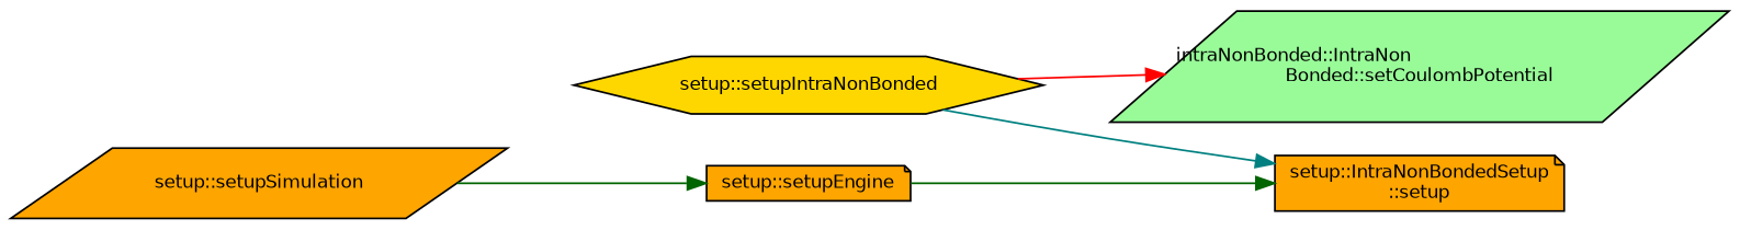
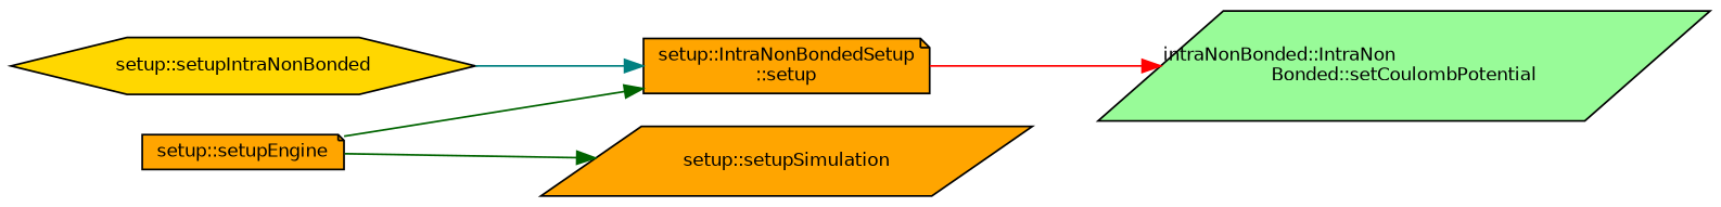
  digraph {
    rankdir=RL
    node [color=black fillcolor=orange fontname=Helvetica fontsize=10 shape=parallelogram style=filled]
    edge [color=darkgreen dir=back fontname=Helvetica fontsize=10 labelfontname=Helvetica labelfontsize=10 style=solid]
    n1 [fillcolor=palegreen fontcolor=black height=0.2 label="intraNonBonded::IntraNon\lBonded::setCoulombPotential" width=0.4]
    n2 [height=0.2 label="setup::IntraNonBondedSetup\l::setup" shape=note width=0.4]
    n3 [fillcolor=gold height=0.2 label="setup::setupIntraNonBonded" shape=hexagon width=0.4]
    n4 [height=0.2 label="setup::setupEngine" shape=note width=0.4]
    n5 [height=0.2 label="setup::setupSimulation" width=0.4]
-   n1 -> n3 [color=red]
+   n1 -> n2 [color=red]
    n2 -> n3 [color=teal]
    n2 -> n4
-   n4 -> n5
+   n5 -> n4
  }
